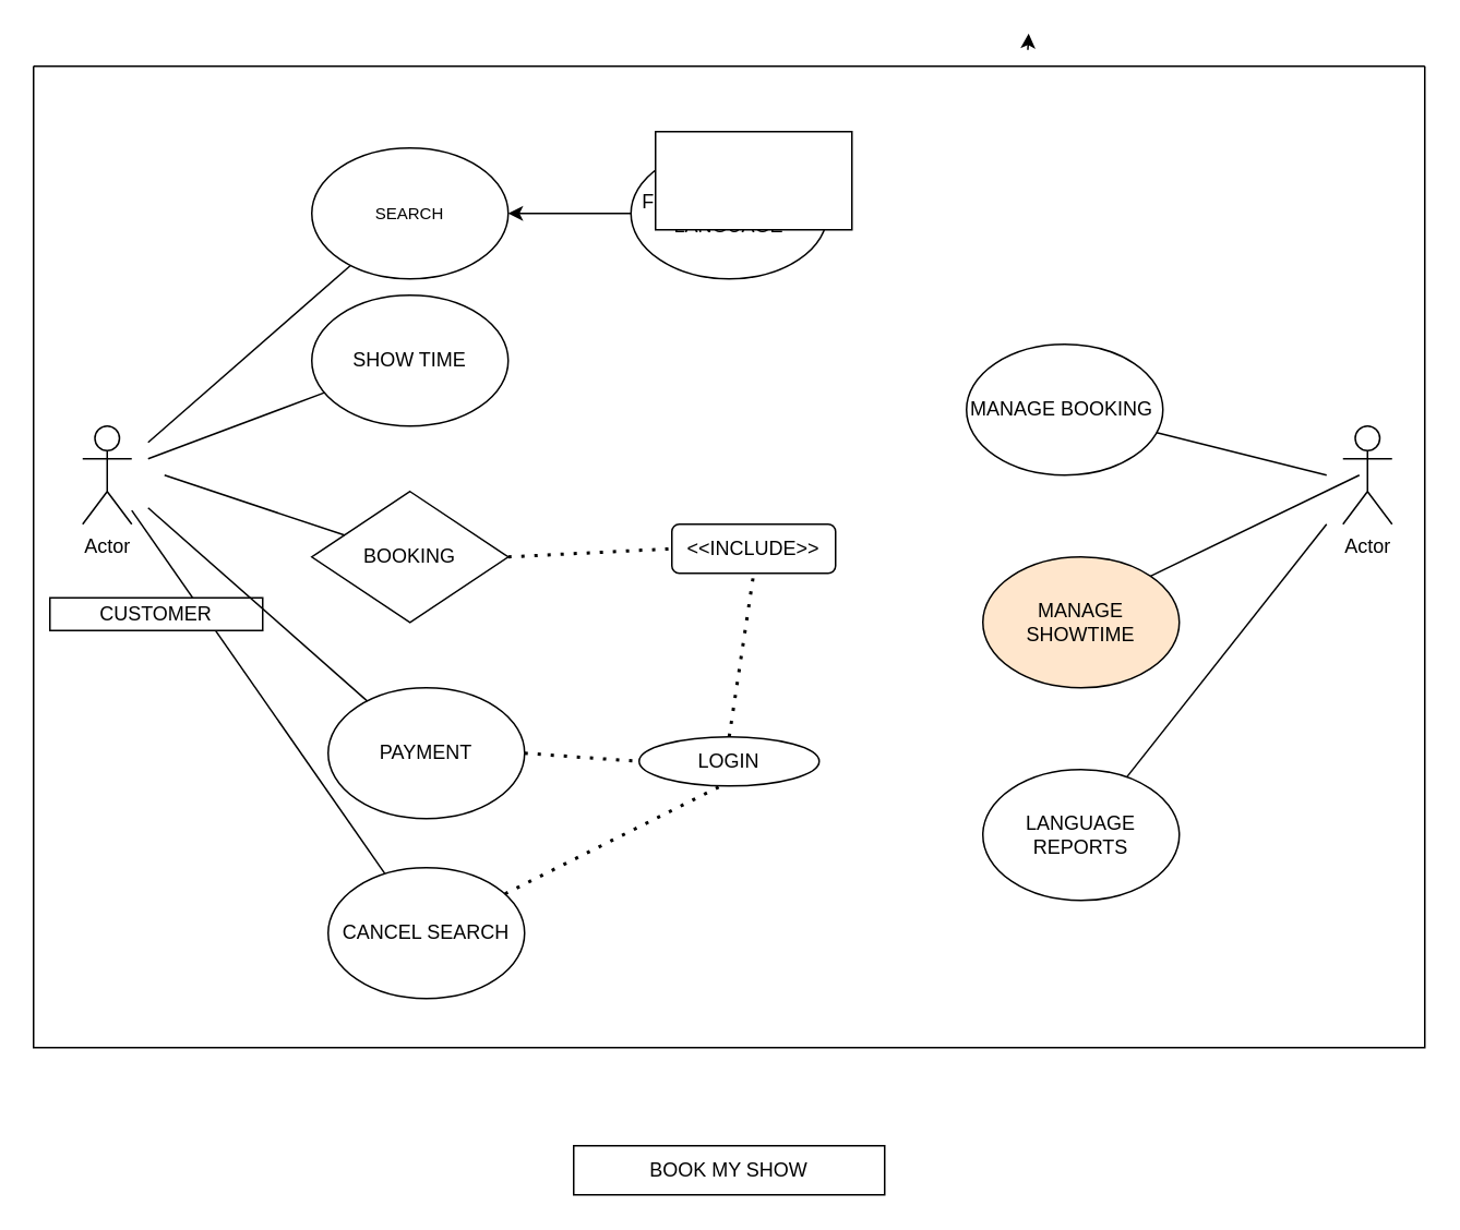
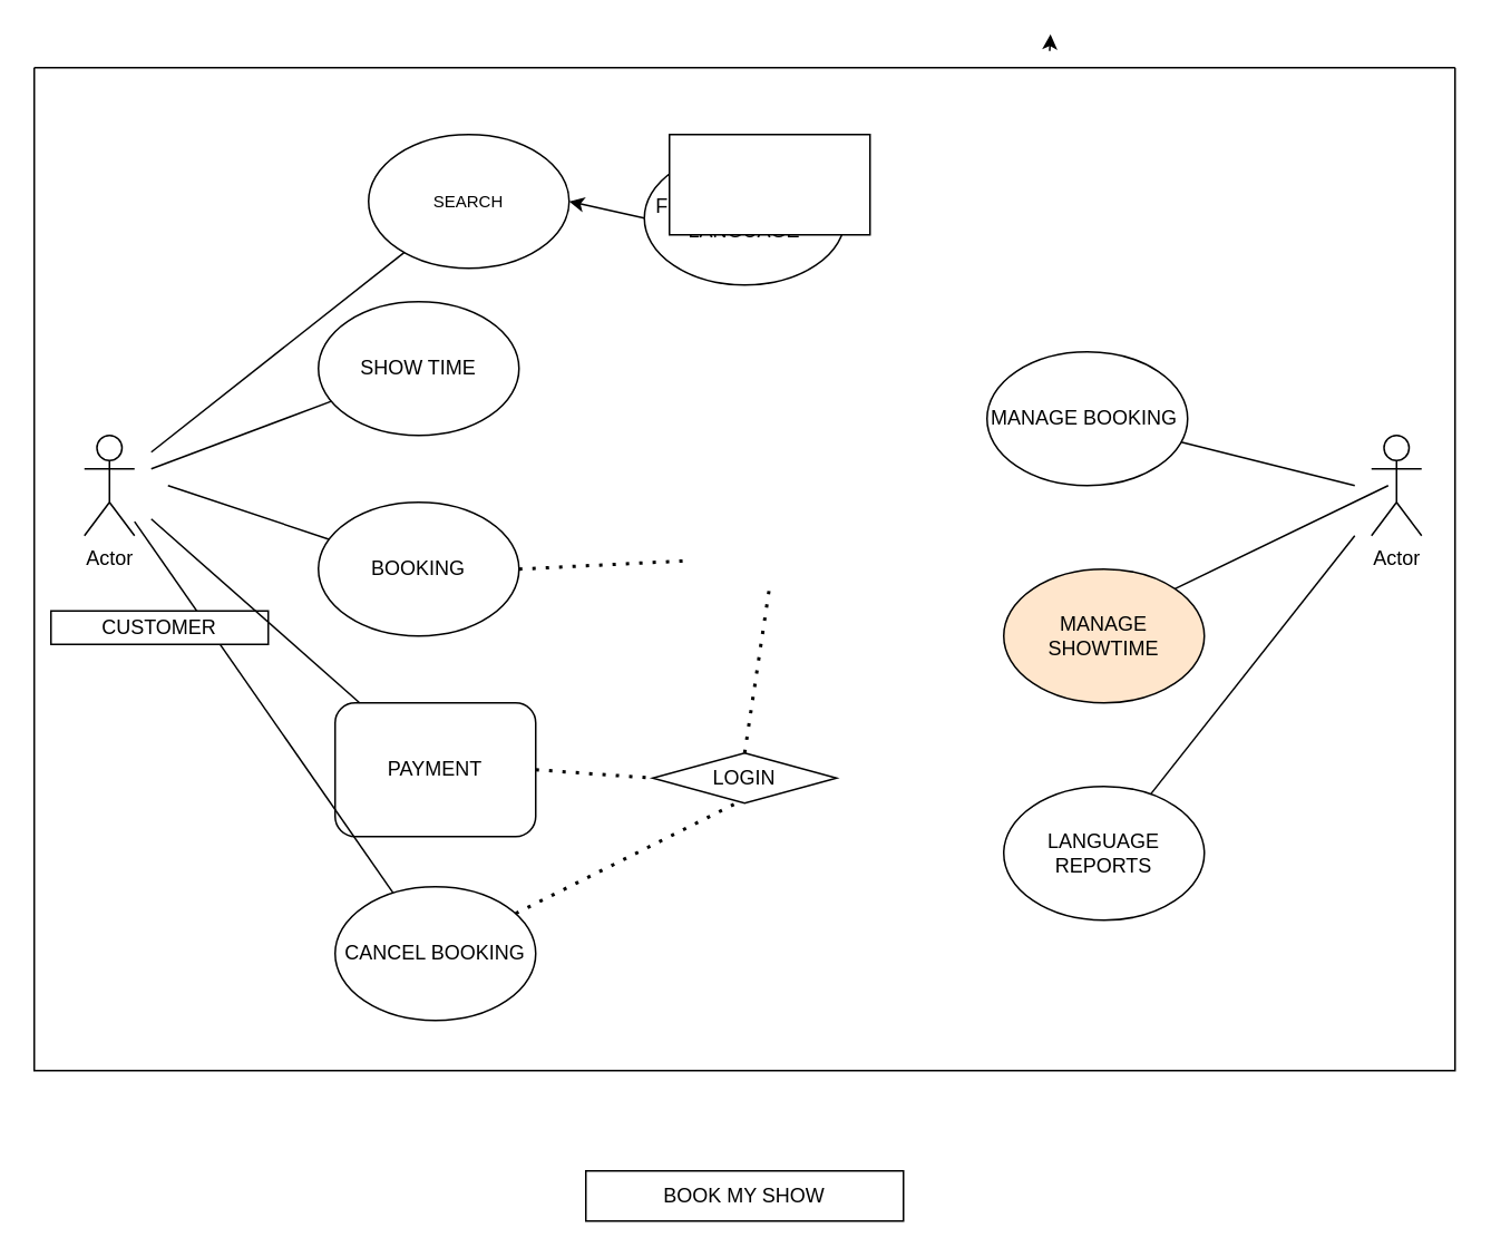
  <mxCell id="0" />
  <mxCell id="1" parent="0" />
- <mxCell id="2" value="&lt;font size=&quot;1&quot;&gt;SEARCH&lt;/font&gt;" style="ellipse;whiteSpace=wrap;html=1;" vertex="1" parent="1"><mxGeometry x="190" y="90" width="120" height="80" as="geometry" /></mxCell>
+ <mxCell id="2" value="&lt;font size=&quot;1&quot;&gt;SEARCH&lt;/font&gt;" style="ellipse;whiteSpace=wrap;html=1;" vertex="1" parent="1"><mxGeometry x="220" y="80" width="120" height="80" as="geometry" /></mxCell>
  <mxCell id="3" value="SHOW TIME" style="ellipse;whiteSpace=wrap;html=1;" vertex="1" parent="1"><mxGeometry x="190" y="180" width="120" height="80" as="geometry" /></mxCell>
- <mxCell id="4" value="CANCEL SEARCH" style="ellipse;whiteSpace=wrap;html=1;" vertex="1" parent="1"><mxGeometry x="200" y="530" width="120" height="80" as="geometry" /></mxCell>
- <mxCell id="5" value="PAYMENT" style="ellipse;whiteSpace=wrap;html=1;" vertex="1" parent="1"><mxGeometry x="200" y="420" width="120" height="80" as="geometry" /></mxCell>
- <mxCell id="6" value="BOOKING" style="rhombus;whiteSpace=wrap;html=1;" vertex="1" parent="1"><mxGeometry x="190" y="300" width="120" height="80" as="geometry" /></mxCell>
+ <mxCell id="4" value="CANCEL BOOKING" style="ellipse;whiteSpace=wrap;html=1;" vertex="1" parent="1"><mxGeometry x="200" y="530" width="120" height="80" as="geometry" /></mxCell>
+ <mxCell id="5" value="PAYMENT" style="whiteSpace=wrap;html=1;rounded=1;" vertex="1" parent="1"><mxGeometry x="200" y="420" width="120" height="80" as="geometry" /></mxCell>
+ <mxCell id="6" value="BOOKING" style="ellipse;whiteSpace=wrap;html=1;" vertex="1" parent="1"><mxGeometry x="190" y="300" width="120" height="80" as="geometry" /></mxCell>
  <mxCell id="7" value="FILTER BASED ON LANGUAGE" style="ellipse;whiteSpace=wrap;html=1;" vertex="1" parent="1"><mxGeometry x="385" y="90" width="120" height="80" as="geometry" /></mxCell>
  <mxCell id="8" value="MANAGE BOOKING&amp;nbsp;" style="ellipse;whiteSpace=wrap;html=1;" vertex="1" parent="1"><mxGeometry x="590" y="210" width="120" height="80" as="geometry" /></mxCell>
  <mxCell id="9" value="MANAGE SHOWTIME" style="ellipse;whiteSpace=wrap;html=1;fillColor=#ffe6cc;" vertex="1" parent="1"><mxGeometry x="600" y="340" width="120" height="80" as="geometry" /></mxCell>
  <mxCell id="10" value="LANGUAGE REPORTS" style="ellipse;whiteSpace=wrap;html=1;" vertex="1" parent="1"><mxGeometry x="600" y="470" width="120" height="80" as="geometry" /></mxCell>
  <mxCell id="11" style="edgeStyle=orthogonalEdgeStyle;rounded=0;orthogonalLoop=1;jettySize=auto;html=1;exitX=0.75;exitY=0;exitDx=0;exitDy=0;" edge="1" parent="1"><mxGeometry relative="1" as="geometry"><mxPoint x="628" y="20" as="targetPoint" /><mxPoint x="627.5" y="30" as="sourcePoint" /></mxGeometry></mxCell>
  <mxCell id="12" value="Actor" style="shape=umlActor;verticalLabelPosition=bottom;verticalAlign=top;html=1;outlineConnect=0;" vertex="1" parent="1"><mxGeometry x="50" y="260" width="30" height="60" as="geometry" /></mxCell>
  <mxCell id="13" value="Actor" style="shape=umlActor;verticalLabelPosition=bottom;verticalAlign=top;html=1;outlineConnect=0;" vertex="1" parent="1"><mxGeometry x="820" y="260" width="30" height="60" as="geometry" /></mxCell>
  <mxCell id="14" value="" style="endArrow=none;html=1;rounded=0;" edge="1" parent="1" target="2"><mxGeometry width="50" height="50" relative="1" as="geometry"><mxPoint x="90" y="270" as="sourcePoint" /><mxPoint x="140" y="240" as="targetPoint" /></mxGeometry></mxCell>
  <mxCell id="15" value="" style="endArrow=none;html=1;rounded=0;" edge="1" parent="1" target="6"><mxGeometry width="50" height="50" relative="1" as="geometry"><mxPoint x="100" y="290" as="sourcePoint" /><mxPoint x="140" y="250" as="targetPoint" /></mxGeometry></mxCell>
  <mxCell id="16" value="" style="endArrow=none;html=1;rounded=0;" edge="1" parent="1" source="12" target="4"><mxGeometry width="50" height="50" relative="1" as="geometry"><mxPoint x="167.097" y="450" as="sourcePoint" /><mxPoint x="130" y="265" as="targetPoint" /></mxGeometry></mxCell>
  <mxCell id="17" value="" style="endArrow=none;html=1;rounded=0;exitX=1;exitY=0;exitDx=0;exitDy=0;" edge="1" parent="1" source="9"><mxGeometry width="50" height="50" relative="1" as="geometry"><mxPoint x="780" y="340" as="sourcePoint" /><mxPoint x="830" y="290" as="targetPoint" /></mxGeometry></mxCell>
  <mxCell id="18" value="" style="endArrow=classic;html=1;rounded=0;entryX=1;entryY=0.5;entryDx=0;entryDy=0;" edge="1" parent="1" target="2"><mxGeometry width="50" height="50" relative="1" as="geometry"><mxPoint x="385" y="130" as="sourcePoint" /><mxPoint x="435" y="80" as="targetPoint" /></mxGeometry></mxCell>
  <mxCell id="19" value="BOOK MY SHOW" style="whiteSpace=wrap;html=1;rounded=0;" vertex="1" parent="1"><mxGeometry x="350" y="700" width="190" height="30" as="geometry" /></mxCell>
  <mxCell id="20" value="CUSTOMER" style="rounded=0;whiteSpace=wrap;html=1;" vertex="1" parent="1"><mxGeometry x="30" y="365" width="130" height="20" as="geometry" /></mxCell>
  <mxCell id="21" value="" style="swimlane;startSize=0;" vertex="1" parent="1"><mxGeometry y="40" width="850" height="600" as="geometry" x="20" /></mxCell>
  <mxCell id="22" value="" style="endArrow=none;html=1;rounded=0;" edge="1" parent="21" target="3"><mxGeometry width="50" height="50" relative="1" as="geometry"><mxPoint x="70" y="240" as="sourcePoint" /><mxPoint x="120" y="190" as="targetPoint" /></mxGeometry></mxCell>
  <mxCell id="23" value="" style="endArrow=none;html=1;rounded=0;" edge="1" parent="21" target="5"><mxGeometry width="50" height="50" relative="1" as="geometry"><mxPoint x="70" y="270" as="sourcePoint" /><mxPoint x="120" y="220" as="targetPoint" /></mxGeometry></mxCell>
  <mxCell id="24" value="" style="endArrow=none;html=1;rounded=0;" edge="1" parent="21" target="8"><mxGeometry width="50" height="50" relative="1" as="geometry"><mxPoint x="790" y="250" as="sourcePoint" /><mxPoint x="840" y="200" as="targetPoint" /></mxGeometry></mxCell>
  <mxCell id="25" value="" style="endArrow=none;html=1;rounded=0;" edge="1" parent="21" source="10"><mxGeometry width="50" height="50" relative="1" as="geometry"><mxPoint x="740" y="330" as="sourcePoint" /><mxPoint x="790" y="280" as="targetPoint" /></mxGeometry></mxCell>
- <mxCell id="26" value="&amp;lt;&amp;lt;INCLUDE&amp;gt;&amp;gt;" style="rounded=1;whiteSpace=wrap;html=1;" vertex="1" parent="21"><mxGeometry x="390" y="280" width="100" height="30" as="geometry" /></mxCell>
- <mxCell id="27" value="LOGIN" style="ellipse;whiteSpace=wrap;html=1;" vertex="1" parent="21"><mxGeometry x="370" y="410" width="110" height="30" as="geometry" /></mxCell>
+ <mxCell id="27" value="LOGIN" style="rhombus;whiteSpace=wrap;html=1;" vertex="1" parent="21"><mxGeometry x="370" y="410" width="110" height="30" as="geometry" /></mxCell>
  <mxCell id="28" value="" style="endArrow=none;dashed=1;html=1;dashPattern=1 3;strokeWidth=2;rounded=0;" edge="1" parent="21"><mxGeometry width="50" height="50" relative="1" as="geometry"><mxPoint x="290" y="300" as="sourcePoint" /><mxPoint x="390" y="295" as="targetPoint" /></mxGeometry></mxCell>
  <mxCell id="29" value="" style="endArrow=none;dashed=1;html=1;dashPattern=1 3;strokeWidth=2;rounded=0;exitX=0.5;exitY=0;exitDx=0;exitDy=0;" edge="1" parent="21" source="27"><mxGeometry width="50" height="50" relative="1" as="geometry"><mxPoint x="390" y="360" as="sourcePoint" /><mxPoint x="440" y="310" as="targetPoint" /></mxGeometry></mxCell>
  <mxCell id="30" value="" style="endArrow=none;dashed=1;html=1;dashPattern=1 3;strokeWidth=2;rounded=0;" edge="1" parent="21" source="4"><mxGeometry width="50" height="50" relative="1" as="geometry"><mxPoint x="370" y="490" as="sourcePoint" /><mxPoint x="420" y="440" as="targetPoint" /></mxGeometry></mxCell>
  <mxCell id="31" value="" style="endArrow=none;dashed=1;html=1;dashPattern=1 3;strokeWidth=2;rounded=0;entryX=0;entryY=0.5;entryDx=0;entryDy=0;" edge="1" parent="21" target="27"><mxGeometry width="50" height="50" relative="1" as="geometry"><mxPoint x="300" y="420" as="sourcePoint" /><mxPoint x="350" y="370" as="targetPoint" /></mxGeometry></mxCell>
  <mxCell id="32" value="" style="rounded=0;whiteSpace=wrap;html=1;" vertex="1" parent="1"><mxGeometry x="400" y="80" width="120" height="60" as="geometry" /></mxCell>
